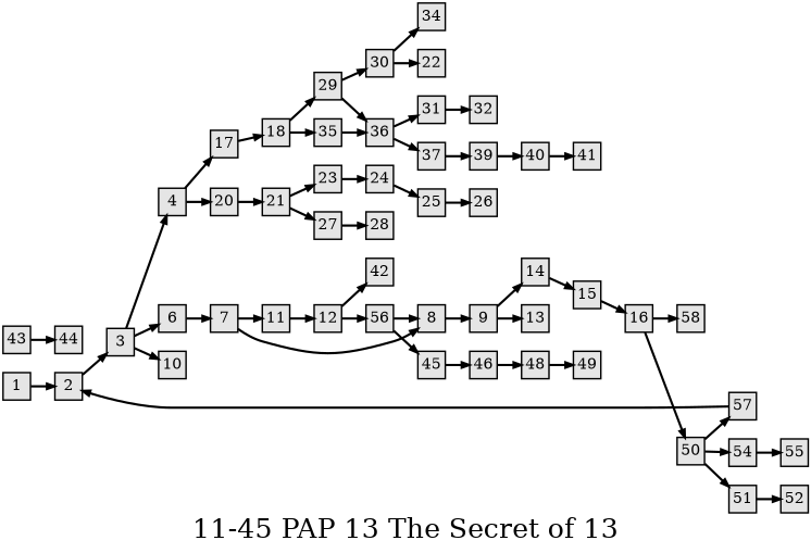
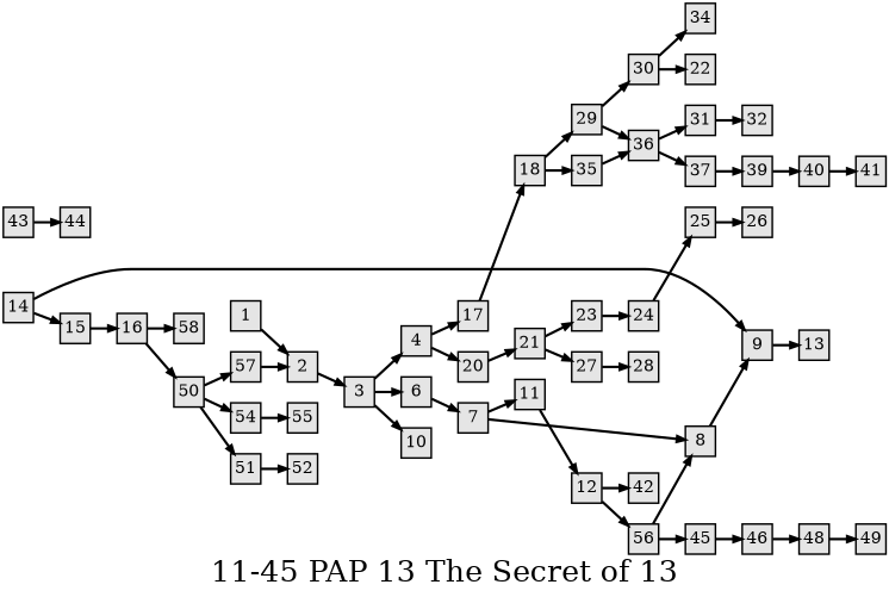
  digraph {
    fontsize=36
    label="11-45 PAP 13 The Secret of 13"
    nodesep=0.35
    ordering=out
    rankdir=LR
    ranksep=0.45
    node [fillcolor=grey90 fixedsize=true fontsize=20 labelfloat=true margin="0,0" penwidth=2 regular=true shape=rect style=filled]
    edge [fontsize=12 labelfloat=true penwidth=3]
    1
    2
    3
    4
    6
    10
    17
    20
    7
    18
    21
    11
    8
    29
    35
    23
    27
    12
    9
    42
    56
    14
    13
    15
    16
    45
    43
    44
    46
    58
    50
    57
    54
    51
    55
    52
    30
    36
    34
    22
    31
    37
    24
    28
    25
    26
    32
    39
    40
    41
    48
    49
    1 -> 2
    2 -> 3
    3 -> 4
    3 -> 6
    3 -> 10
    4 -> 17
    4 -> 20
    6 -> 7
    17 -> 18
    20 -> 21
    7 -> 11
    7 -> 8
    18 -> 29
    18 -> 35
    21 -> 23
    21 -> 27
    11 -> 12
    8 -> 9
    29 -> 30
    29 -> 36
    35 -> 36
    23 -> 24
    27 -> 28
    12 -> 42
    12 -> 56
-   9 -> 14
+   14 -> 9
    9 -> 13
    56 -> 8
    56 -> 45
    14 -> 15
    15 -> 16
    16 -> 58
    16 -> 50
    45 -> 46
    43 -> 44
    46 -> 48
    50 -> 57
    50 -> 54
    50 -> 51
    57 -> 2
    54 -> 55
    51 -> 52
    30 -> 34
    30 -> 22
    36 -> 31
    36 -> 37
    31 -> 32
    37 -> 39
    24 -> 25
    25 -> 26
    39 -> 40
    40 -> 41
    48 -> 49
  }
